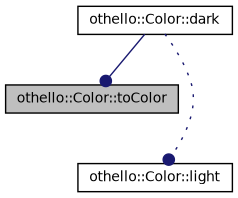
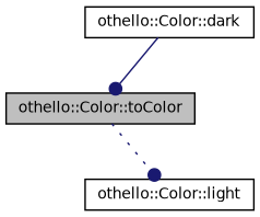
  digraph {
    rankdir=TB
    node [color=black fillcolor=white fontname=Helvetica fontsize=10 shape=record style=filled]
    edge [arrowhead=dot color=midnightblue fontname=Helvetica fontsize=10 labelfontname=Helvetica labelfontsize=10]
    n1 [fillcolor=grey75 fontcolor=black height=0.2 label="othello::Color::toColor" width=0.4]
    n2 [height=0.2 label="othello::Color::light" width=0.4]
    n3 [height=0.2 label="othello::Color::dark" width=0.4]
-   n3 -> n2 [style=dotted]
+   n1 -> n2 [style=dotted]
    n3 -> n1 [style=solid]
  }
